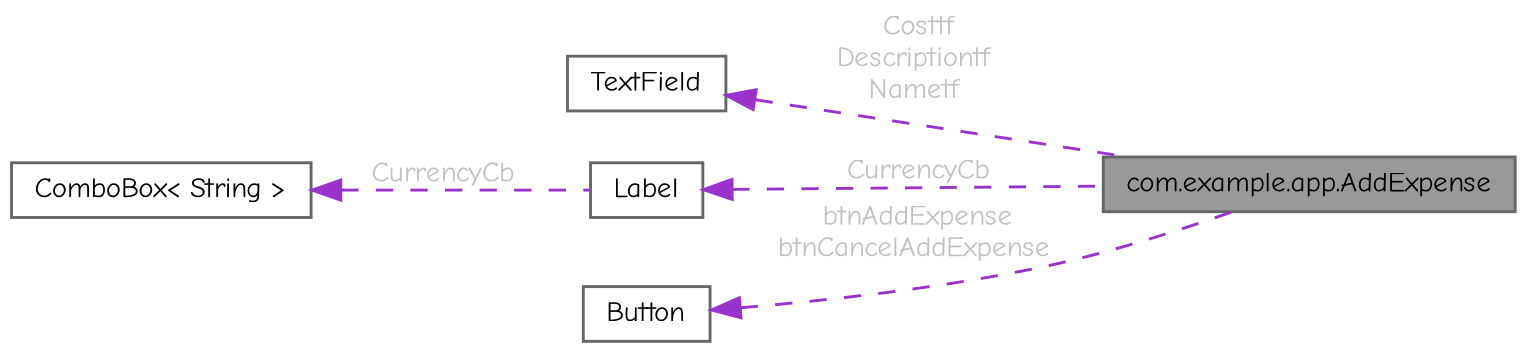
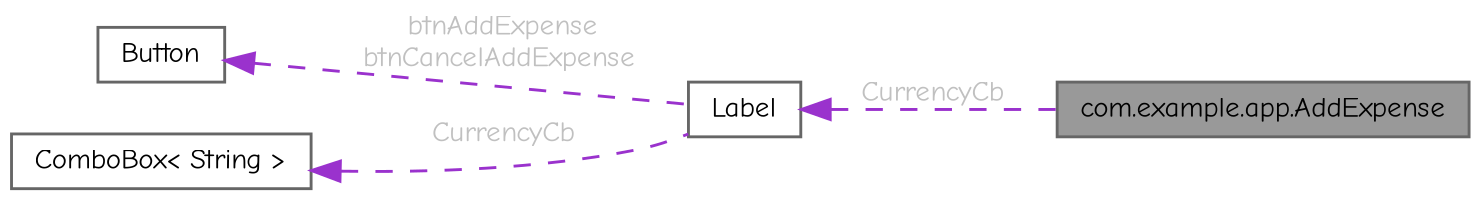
  digraph {
    fontname="Comic Neue"
    rankdir=LR
    node [color=gray40 fillcolor=white fontname="Comic Neue" fontsize=10 shape=box style=filled]
    edge [color=darkorchid3 dir=back fontcolor=grey fontname="Comic Neue" fontsize=10 labelfontname=Helvetica labelfontsize=10 style=dashed]
    n1 [fillcolor=grey60 fontcolor=black height=0.2 label="com.example.app.AddExpense" width=0.4]
-   n2 [height=0.2 label=TextField width=0.4]
    n3 [height=0.2 label=Label width=0.4]
    n4 [height=0.2 label=Button width=0.4]
    n5 [height=0.2 label="ComboBox\< String \>" width=0.4]
-   n2 -> n1 [label=" Costtf\nDescriptiontf\nNametf"]
    n3 -> n1 [label=" CurrencyCb"]
-   n4 -> n1 [label=" btnAddExpense\nbtnCancelAddExpense"]
+   n4 -> n3 [label=" btnAddExpense\nbtnCancelAddExpense"]
    n5 -> n3 [label=" CurrencyCb"]
  }
